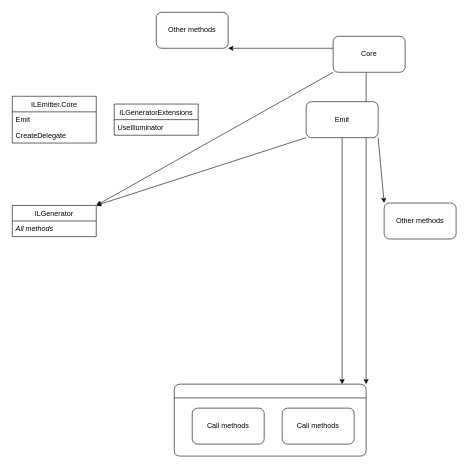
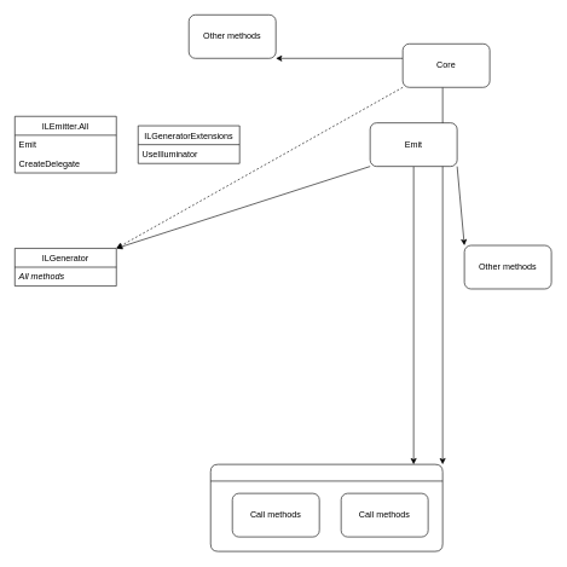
  <mxCell id="0" />
  <mxCell id="1" parent="0" />
  <mxCell id="2" value="" style="swimlane;rounded=1;whiteSpace=wrap;html=1;" vertex="1" parent="1"><mxGeometry x="290" y="640" width="320" height="120" as="geometry" /></mxCell>
  <mxCell id="3" value="Call methods" style="rounded=1;whiteSpace=wrap;html=1;" vertex="1" parent="2"><mxGeometry x="30" y="40" width="120" height="60" as="geometry" /></mxCell>
  <mxCell id="4" value="Call methods" style="rounded=1;whiteSpace=wrap;html=1;" vertex="1" parent="2"><mxGeometry x="180" y="40" width="120" height="60" as="geometry" /></mxCell>
  <mxCell id="5" value="ILGenerator" style="swimlane;fontStyle=0;childLayout=stackLayout;horizontal=1;startSize=26;fillColor=none;horizontalStack=0;resizeParent=1;resizeParentMax=0;resizeLast=0;collapsible=1;marginBottom=0;" vertex="1" parent="1"><mxGeometry y="342" width="140" height="52" as="geometry" x="20" /></mxCell>
  <mxCell id="6" value="All methods" style="text;strokeColor=none;fillColor=none;align=left;verticalAlign=top;spacingLeft=4;spacingRight=4;overflow=hidden;rotatable=0;points=[[0,0.5],[1,0.5]];portConstraint=eastwest;fontStyle=2" vertex="1" parent="5"><mxGeometry y="26" width="140" height="26" as="geometry" /></mxCell>
- <mxCell id="7" value="ILEmitter.Core" style="swimlane;fontStyle=0;childLayout=stackLayout;horizontal=1;startSize=26;fillColor=none;horizontalStack=0;resizeParent=1;resizeParentMax=0;resizeLast=0;collapsible=1;marginBottom=0;" vertex="1" parent="1"><mxGeometry width="140" height="78" as="geometry" x="20" y="160" /></mxCell>
+ <mxCell id="7" value="ILEmitter.All" style="swimlane;fontStyle=0;childLayout=stackLayout;horizontal=1;startSize=26;fillColor=none;horizontalStack=0;resizeParent=1;resizeParentMax=0;resizeLast=0;collapsible=1;marginBottom=0;" vertex="1" parent="1"><mxGeometry width="140" height="78" as="geometry" x="20" y="160" /></mxCell>
  <mxCell id="8" value="Emit" style="text;strokeColor=none;fillColor=none;align=left;verticalAlign=top;spacingLeft=4;spacingRight=4;overflow=hidden;rotatable=0;points=[[0,0.5],[1,0.5]];portConstraint=eastwest;fontStyle=0" vertex="1" parent="7"><mxGeometry y="26" width="140" height="26" as="geometry" /></mxCell>
  <mxCell id="9" value="CreateDelegate" style="text;strokeColor=none;fillColor=none;align=left;verticalAlign=top;spacingLeft=4;spacingRight=4;overflow=hidden;rotatable=0;points=[[0,0.5],[1,0.5]];portConstraint=eastwest;fontStyle=0" vertex="1" parent="7"><mxGeometry y="52" width="140" height="26" as="geometry" /></mxCell>
  <mxCell id="10" value="ILGeneratorExtensions" style="swimlane;fontStyle=0;childLayout=stackLayout;horizontal=1;startSize=26;fillColor=none;horizontalStack=0;resizeParent=1;resizeParentMax=0;resizeLast=0;collapsible=1;marginBottom=0;" vertex="1" parent="1"><mxGeometry x="190" y="173" width="140" height="52" as="geometry" /></mxCell>
  <mxCell id="11" value="UseIlluminator" style="text;strokeColor=none;fillColor=none;align=left;verticalAlign=top;spacingLeft=4;spacingRight=4;overflow=hidden;rotatable=0;points=[[0,0.5],[1,0.5]];portConstraint=eastwest;" vertex="1" parent="10"><mxGeometry y="26" width="140" height="26" as="geometry" /></mxCell>
- <mxCell id="12" style="rounded=0;orthogonalLoop=1;jettySize=auto;html=1;orthogonal=1;" edge="1" parent="1" source="15" target="5"><mxGeometry relative="1" as="geometry" /></mxCell>
+ <mxCell id="12" style="rounded=0;orthogonalLoop=1;jettySize=auto;html=1;orthogonal=1;dashed=1;" edge="1" parent="1" source="15" target="5"><mxGeometry relative="1" as="geometry" /></mxCell>
  <mxCell id="13" value="" style="rounded=0;orthogonalLoop=1;jettySize=auto;html=1;orthogonal=1;" edge="1" parent="1" source="15" target="2"><mxGeometry relative="1" as="geometry" /></mxCell>
  <mxCell id="14" value="" style="rounded=0;orthogonalLoop=1;jettySize=auto;html=1;orthogonal=1;" edge="1" parent="1" source="15" target="16"><mxGeometry relative="1" as="geometry" /></mxCell>
  <mxCell id="15" value="Core" style="rounded=1;whiteSpace=wrap;html=1;" vertex="1" parent="1"><mxGeometry x="555" y="60" width="120" height="60" as="geometry" /></mxCell>
  <mxCell id="16" value="Other methods" style="rounded=1;whiteSpace=wrap;html=1;" vertex="1" parent="1"><mxGeometry x="260" y="20" width="120" height="60" as="geometry" /></mxCell>
  <mxCell id="17" style="rounded=0;orthogonalLoop=1;jettySize=auto;html=1;orthogonal=1;" edge="1" parent="1" source="20" target="5"><mxGeometry relative="1" as="geometry" /></mxCell>
  <mxCell id="18" value="" style="rounded=0;orthogonalLoop=1;jettySize=auto;html=1;orthogonal=1;" edge="1" parent="1" source="20" target="2"><mxGeometry relative="1" as="geometry" /></mxCell>
  <mxCell id="19" value="" style="rounded=0;orthogonalLoop=1;jettySize=auto;html=1;orthogonal=1;" edge="1" parent="1" source="20" target="21"><mxGeometry relative="1" as="geometry" /></mxCell>
  <mxCell id="20" value="Emit" style="rounded=1;whiteSpace=wrap;html=1;" vertex="1" parent="1"><mxGeometry x="510" y="169" width="120" height="60" as="geometry" /></mxCell>
  <mxCell id="21" value="Other methods" style="rounded=1;whiteSpace=wrap;html=1;" vertex="1" parent="1"><mxGeometry x="640" y="338" width="120" height="60" as="geometry" /></mxCell>
